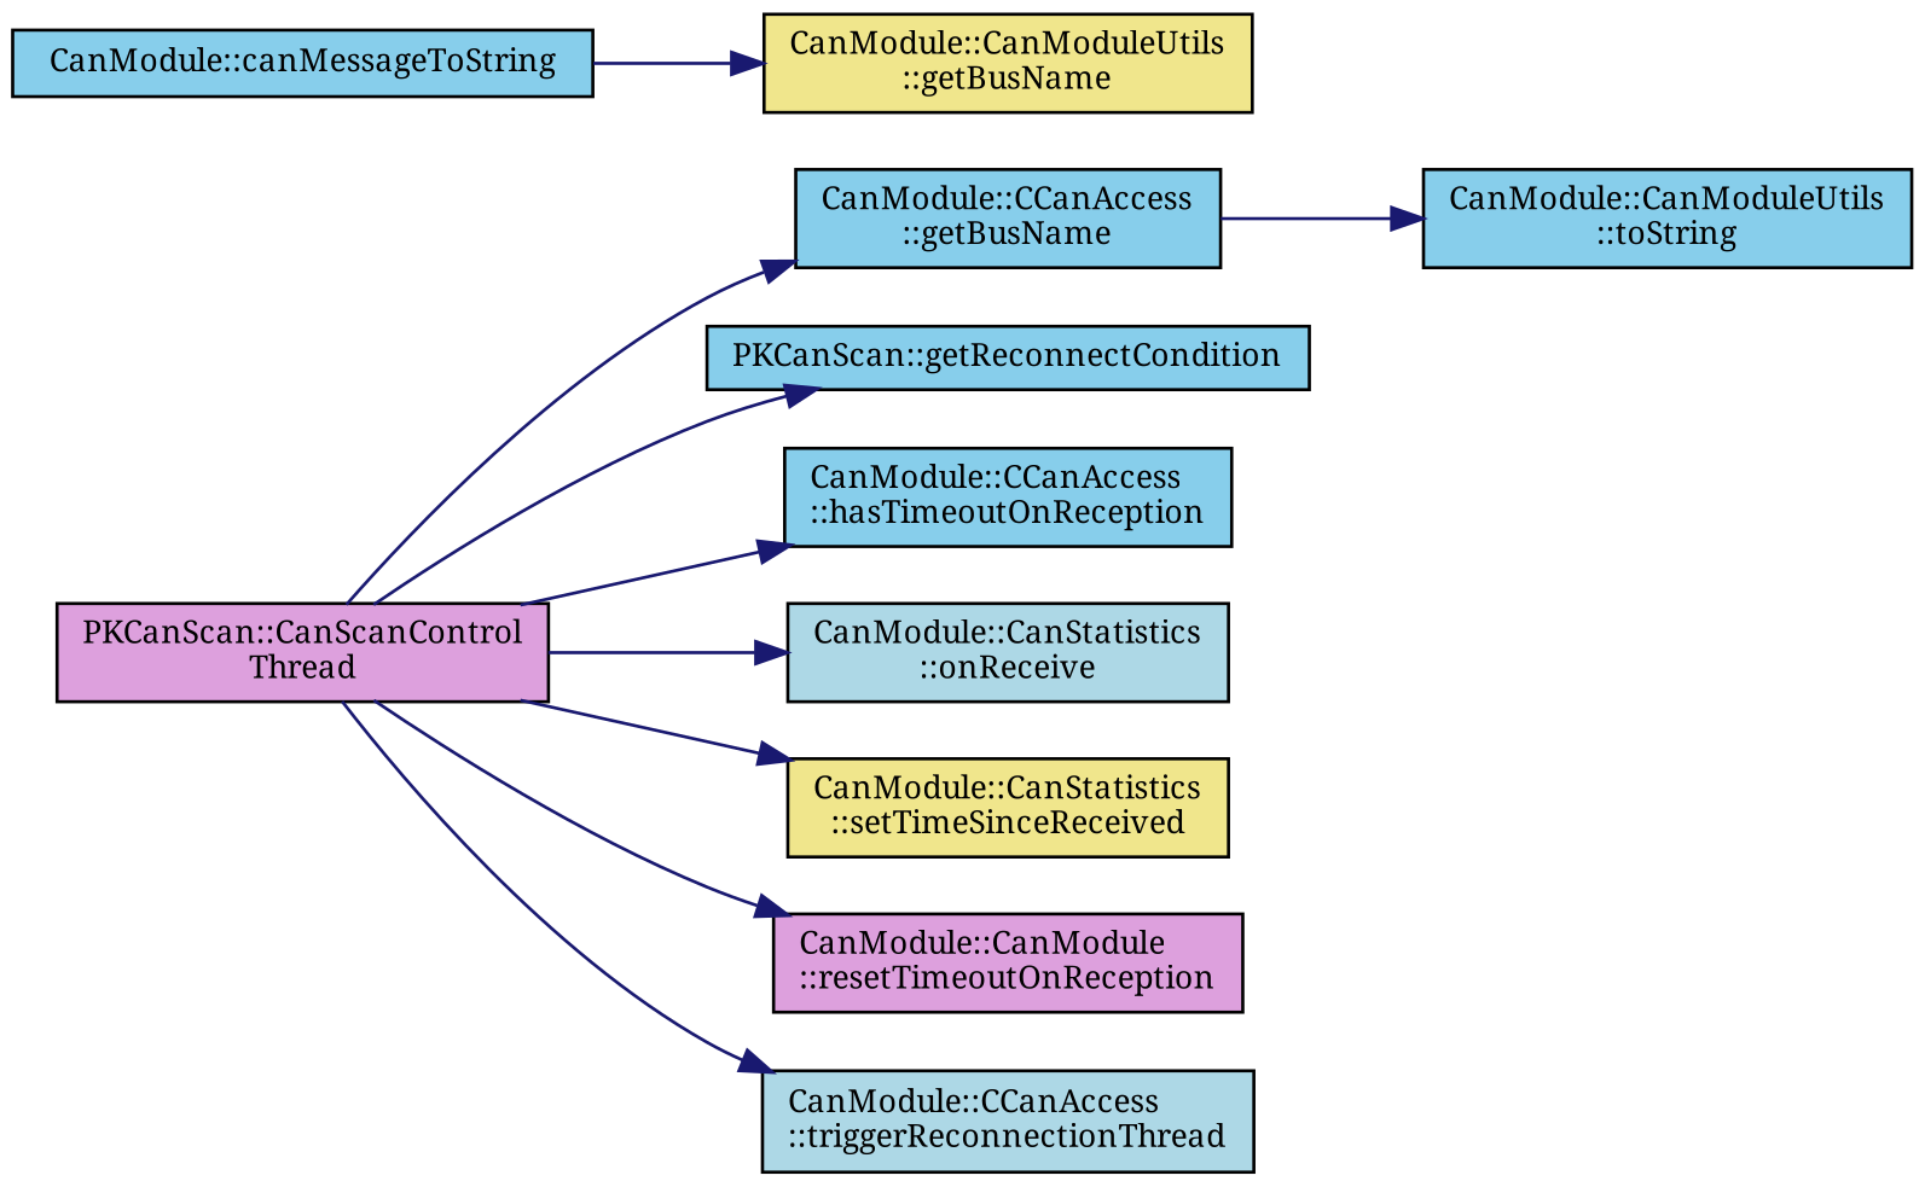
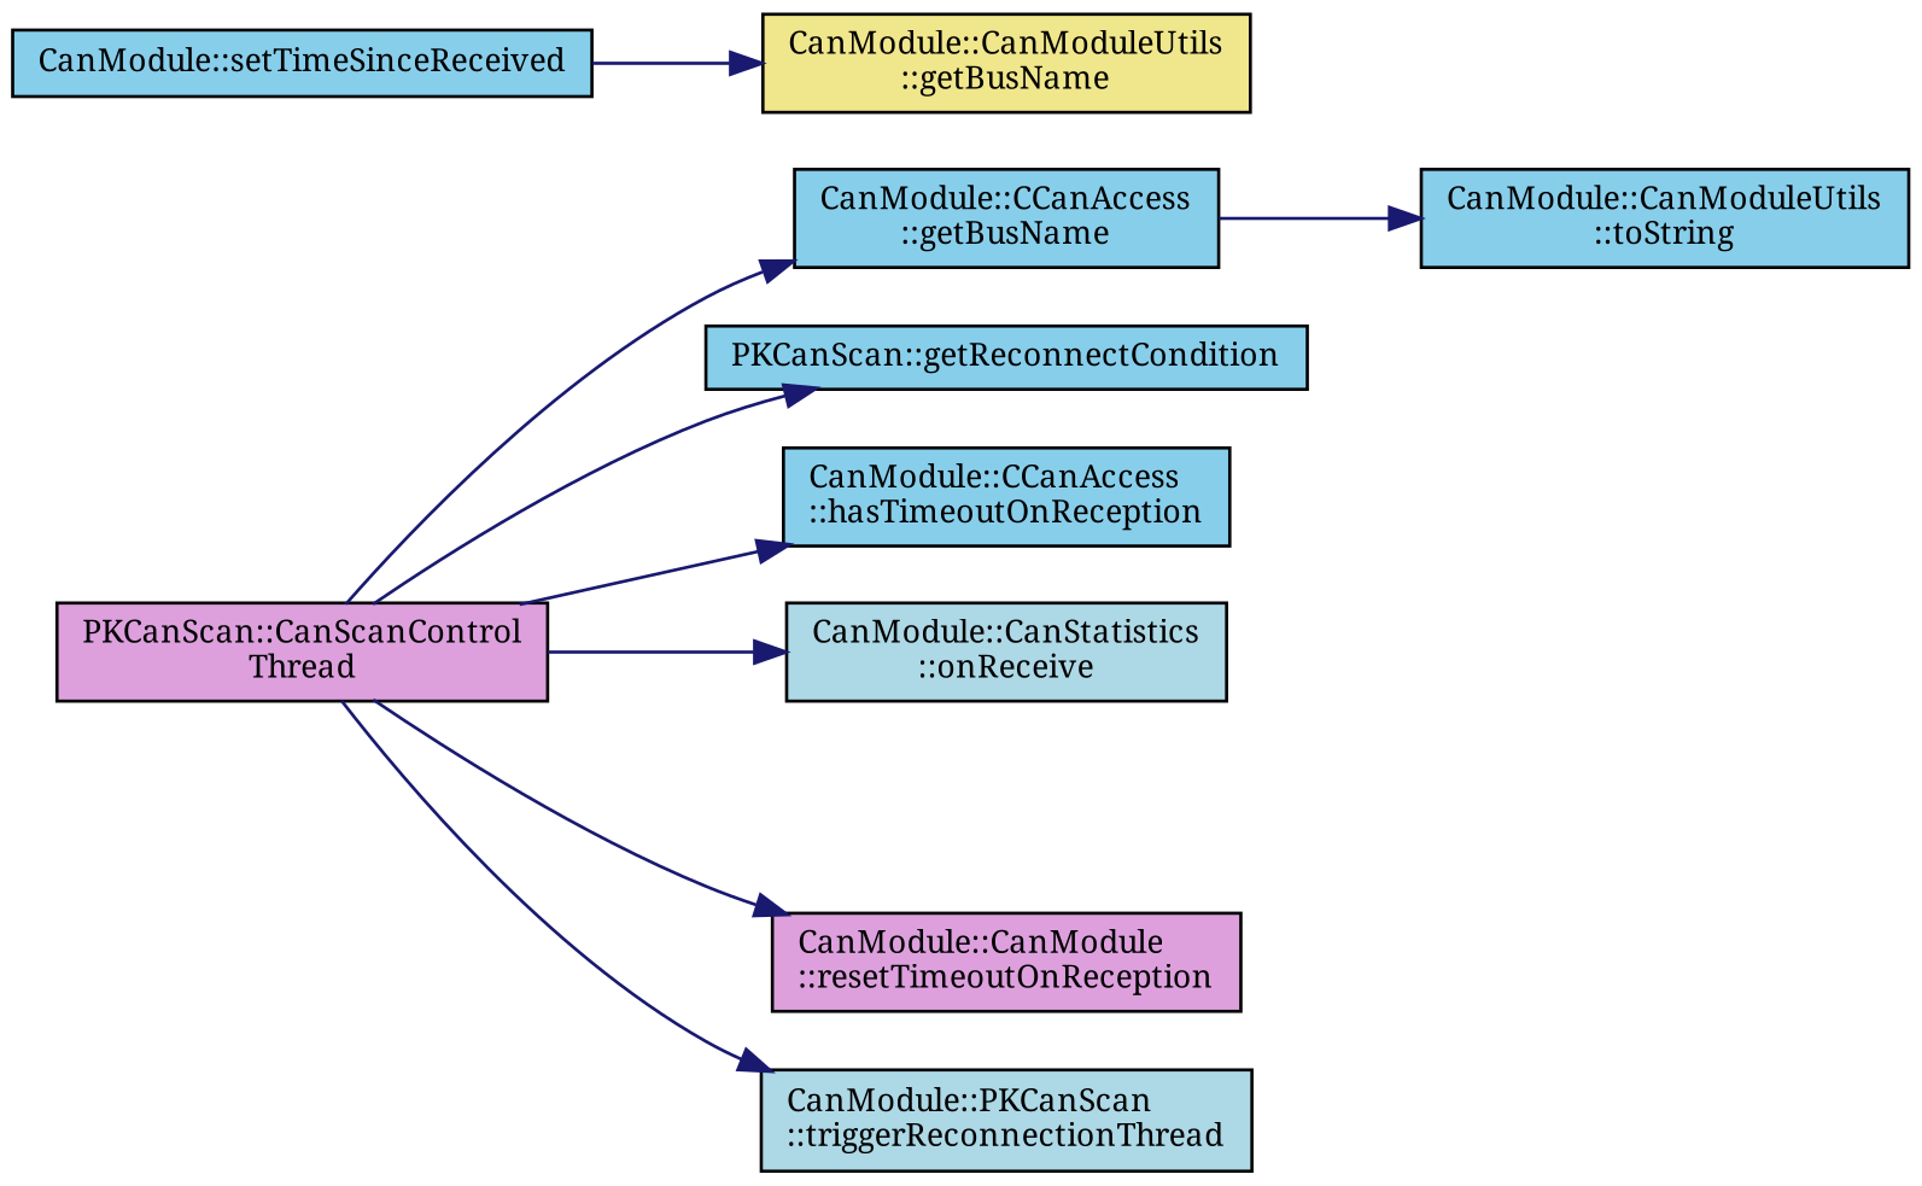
  digraph {
    fontname="Noto Serif"
    rankdir=LR
    node [color=black fillcolor=skyblue fontname="Noto Serif" fontsize=10 shape=record style=filled]
    edge [color=midnightblue fontname="Noto Serif" fontsize=10 labelfontname=Helvetica labelfontsize=10 style=solid]
    n1 [fillcolor=plum fontcolor=black height=0.2 label="PKCanScan::CanScanControl\lThread" width=0.4]
    n2 [height=0.2 label="CanModule::CCanAccess\l::getBusName" width=0.4]
    n3 [height=0.2 label="PKCanScan::getReconnectCondition" width=0.4]
    n4 [height=0.2 label="CanModule::CCanAccess\l::hasTimeoutOnReception" width=0.4]
    n5 [fillcolor=lightblue height=0.2 label="CanModule::CanStatistics\l::onReceive" width=0.4]
-   n6 [fillcolor=khaki height=0.2 label="CanModule::CanStatistics\l::setTimeSinceReceived" width=0.4]
    n7 [fillcolor=plum height=0.2 label="CanModule::CanModule\l::resetTimeoutOnReception" width=0.4]
-   n8 [fillcolor=lightblue height=0.2 label="CanModule::CCanAccess\l::triggerReconnectionThread" width=0.4]
-   n9 [height=0.2 label="CanModule::canMessageToString" width=0.4]
+   n8 [fillcolor=lightblue height=0.2 label="CanModule::PKCanScan\l::triggerReconnectionThread" width=0.4]
+   n9 [height=0.2 label="CanModule::setTimeSinceReceived" width=0.4]
    n10 [fillcolor=khaki height=0.2 label="CanModule::CanModuleUtils\l::getBusName" width=0.4]
    n11 [height=0.2 label="CanModule::CanModuleUtils\l::toString" width=0.4]
    n1 -> n2
    n1 -> n3
    n1 -> n4
    n1 -> n5
-   n1 -> n6
    n1 -> n7
    n1 -> n8
    n2 -> n11
    n9 -> n10
  }
